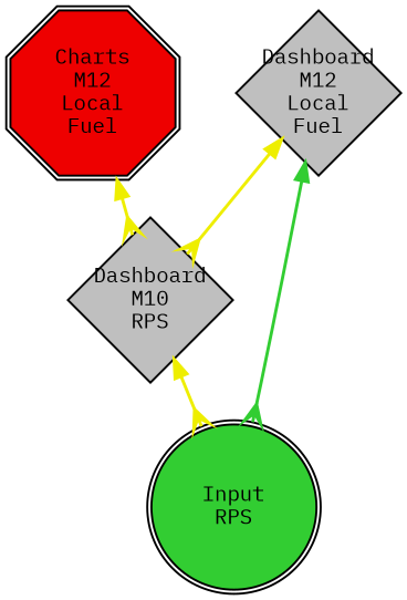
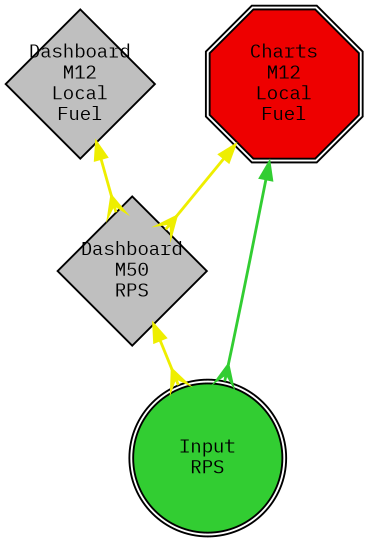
  digraph {
    fontname="IBM Plex Mono"
    nodesep=0.75
    node [fillcolor=grey75 fixedsize=true fontname="IBM Plex Mono" fontsize=20 penwidth=2 shape=diamond style=filled]
    edge [arrowhead=crow arrowsize=1.75 color=yellow2 dir=both fontname="IBM Plex Mono" penwidth=3]
    n1 [fillcolor=red2 height=2.2 label="Charts\nM12\nLocal\nFuel" shape=doubleoctagon width=2.2]
-   n2 [height=2.2 label="Dashboard\nM10\nRPS" width=2.2]
+   n2 [height=2.2 label="Dashboard\nM50\nRPS" width=2.2]
    n3 [fillcolor=limegreen height=2.2 label="Input\nRPS" shape=doublecircle width=2.2]
    n4 [height=2.2 label="Dashboard\nM12\nLocal\nFuel" width=2.2]
    n1 -> n2
    n2 -> n3
    n4 -> n2
-   n4 -> n3 [color=limegreen]
+   n1 -> n3 [color=limegreen]
  }
